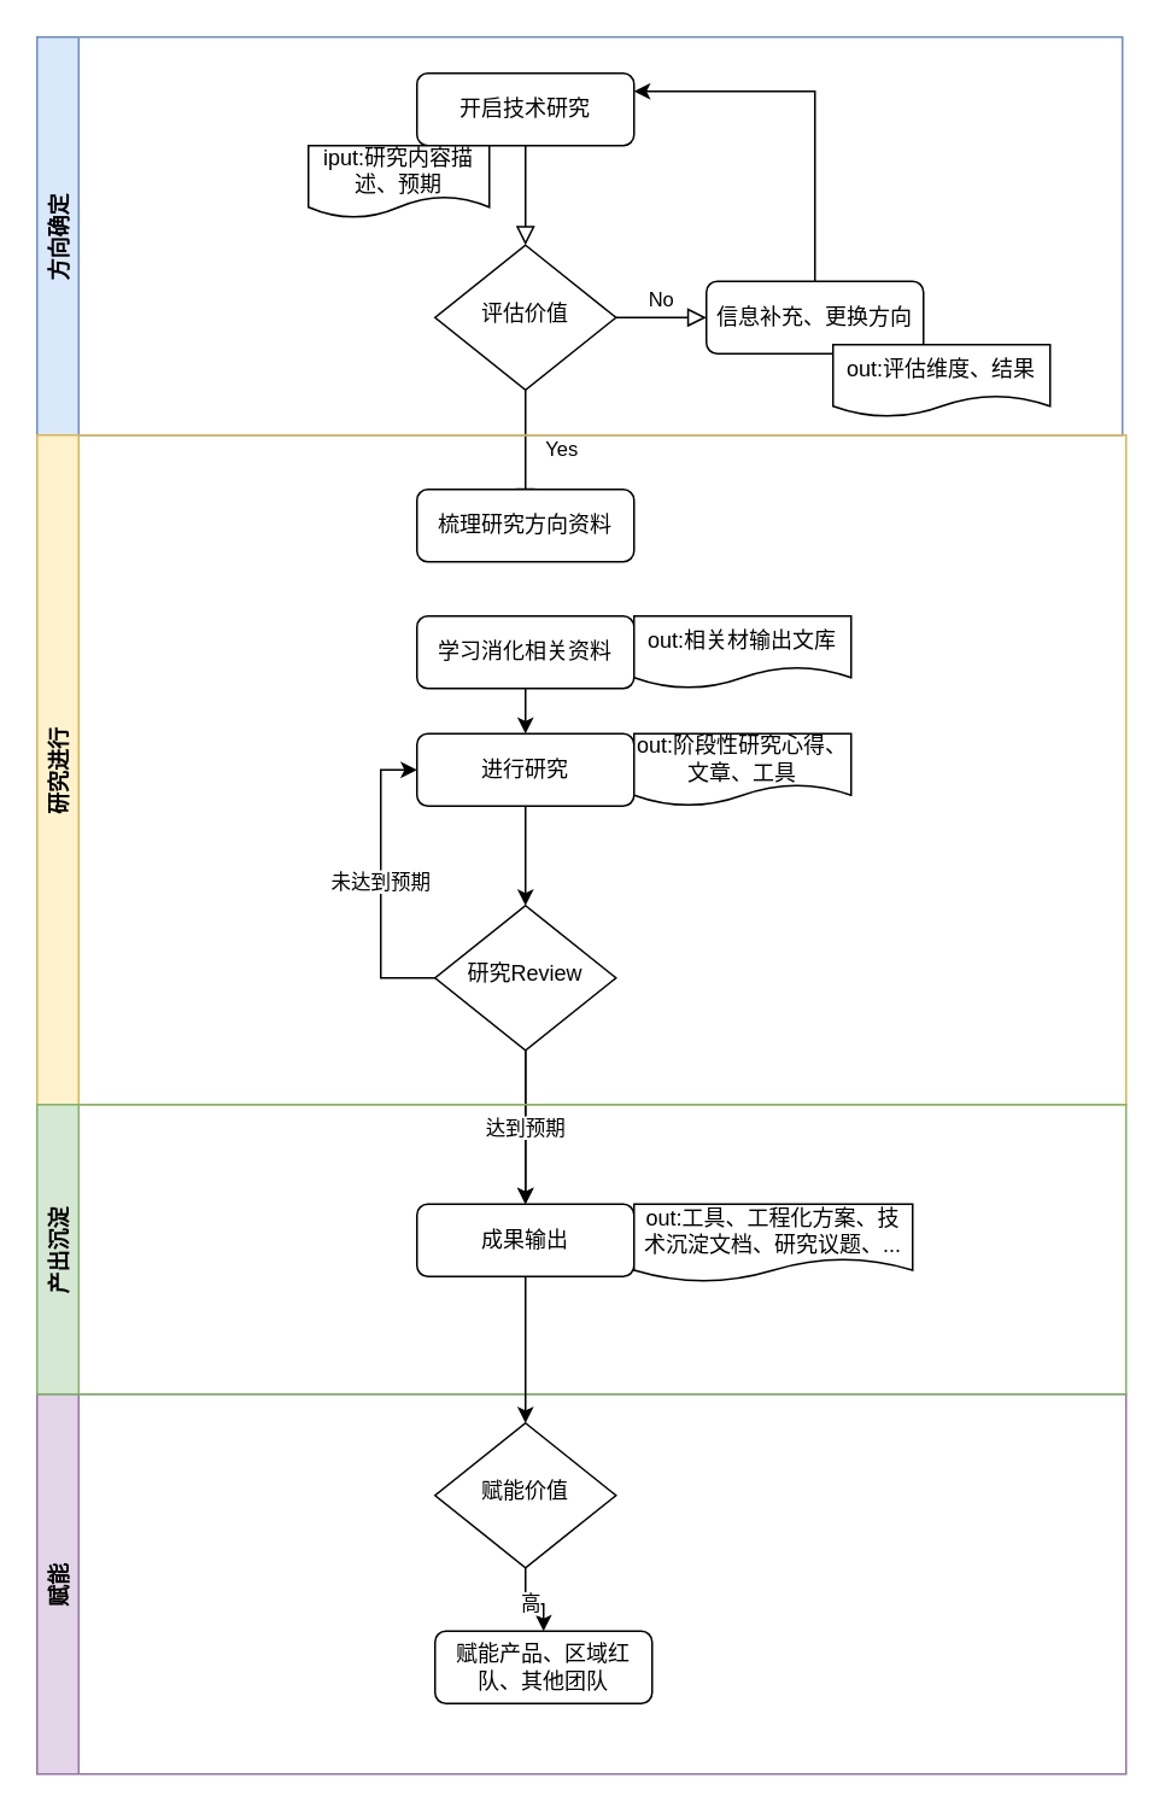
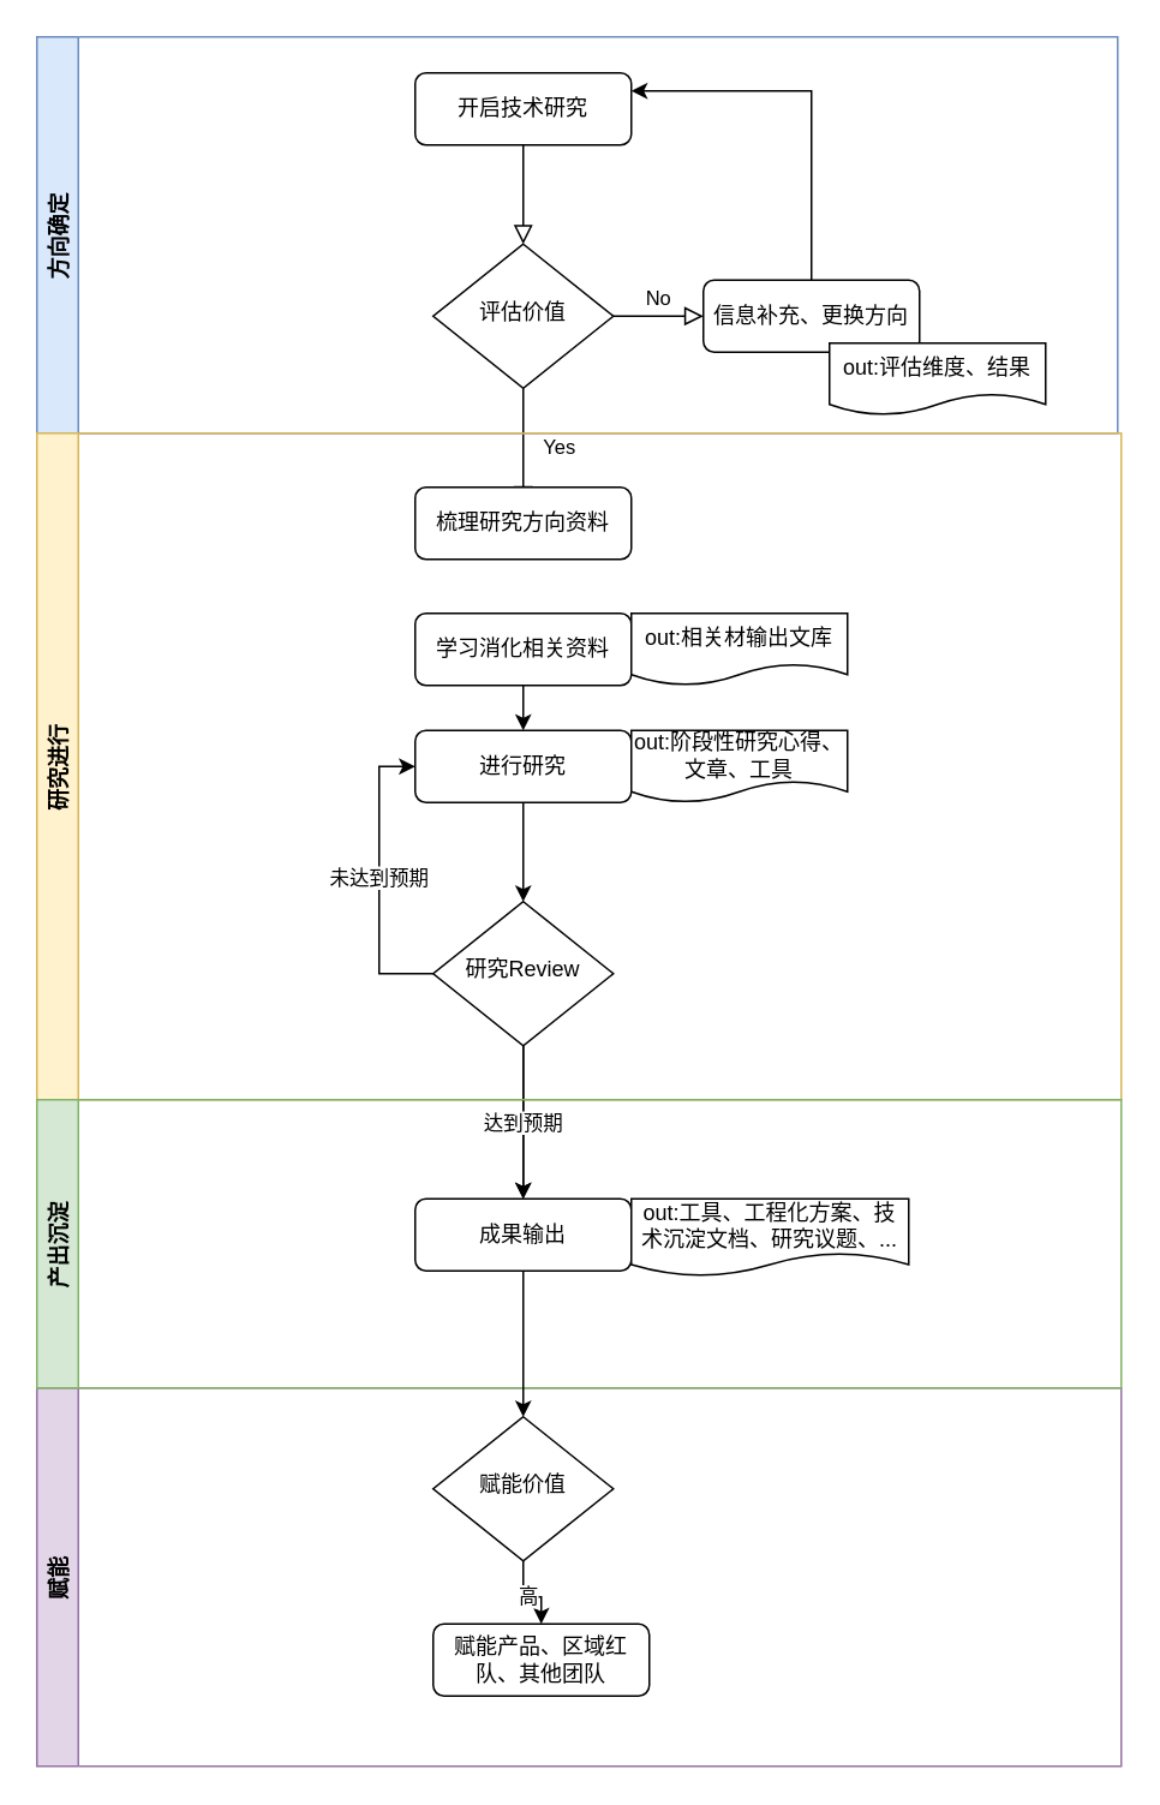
  <mxCell id="0" />
  <mxCell id="1" parent="0" />
  <mxCell id="2" value="" style="rounded=0;html=1;jettySize=auto;orthogonalLoop=1;fontSize=11;endArrow=block;endFill=0;endSize=8;strokeWidth=1;shadow=0;labelBackgroundColor=none;edgeStyle=orthogonalEdgeStyle;verticalAlign=middle;align=center;" parent="1" source="9" target="5" edge="1"><mxGeometry relative="1" as="geometry" /></mxCell>
  <mxCell id="3" value="Yes" style="rounded=0;html=1;jettySize=auto;orthogonalLoop=1;fontSize=11;endArrow=block;endFill=0;endSize=8;strokeWidth=1;shadow=0;labelBackgroundColor=none;edgeStyle=orthogonalEdgeStyle;verticalAlign=middle;align=center;" parent="1" source="5" edge="1"><mxGeometry y="20" relative="1" as="geometry"><mxPoint as="offset" /><mxPoint x="290" y="280" as="targetPoint" /></mxGeometry></mxCell>
  <mxCell id="4" value="No" style="edgeStyle=orthogonalEdgeStyle;rounded=0;html=1;jettySize=auto;orthogonalLoop=1;fontSize=11;endArrow=block;endFill=0;endSize=8;strokeWidth=1;shadow=0;labelBackgroundColor=none;verticalAlign=middle;align=center;" parent="1" source="5" target="7" edge="1"><mxGeometry y="10" relative="1" as="geometry"><mxPoint as="offset" /></mxGeometry></mxCell>
  <mxCell id="5" value="评估价值" style="rhombus;whiteSpace=wrap;html=1;shadow=0;fontFamily=Helvetica;fontSize=12;align=center;strokeWidth=1;spacing=6;spacingTop=-4;verticalAlign=middle;" parent="1" vertex="1"><mxGeometry x="240" y="135" width="100" height="80" as="geometry" /></mxCell>
  <mxCell id="6" style="edgeStyle=orthogonalEdgeStyle;rounded=0;orthogonalLoop=1;jettySize=auto;html=1;entryX=1;entryY=0.25;entryDx=0;entryDy=0;verticalAlign=middle;align=center;" parent="1" source="7" target="9" edge="1"><mxGeometry relative="1" as="geometry"><Array as="points"><mxPoint x="450" y="50" /></Array></mxGeometry></mxCell>
  <mxCell id="7" value="信息补充、更换方向" style="rounded=1;whiteSpace=wrap;html=1;fontSize=12;glass=0;strokeWidth=1;shadow=0;verticalAlign=middle;align=center;" parent="1" vertex="1"><mxGeometry x="390" y="155" width="120" height="40" as="geometry" /></mxCell>
  <mxCell id="8" value="方向确定" style="swimlane;horizontal=0;fillColor=#dae8fc;strokeColor=#6c8ebf;verticalAlign=middle;align=center;" parent="1" vertex="1"><mxGeometry x="20" y="20" width="600" height="220" as="geometry" /></mxCell>
  <mxCell id="9" value="开启技术研究" style="rounded=1;whiteSpace=wrap;html=1;fontSize=12;glass=0;strokeWidth=1;shadow=0;verticalAlign=middle;align=center;" parent="8" vertex="1"><mxGeometry x="210" y="20" width="120" height="40" as="geometry" /></mxCell>
- <mxCell id="10" value="iput:研究内容描述、预期" style="shape=document;whiteSpace=wrap;html=1;boundedLbl=1;verticalAlign=middle;align=center;" parent="8" vertex="1"><mxGeometry x="150" y="60" width="100" height="40" as="geometry" /></mxCell>
  <mxCell id="11" value="out:评估维度、结果" style="shape=document;whiteSpace=wrap;html=1;boundedLbl=1;verticalAlign=middle;align=center;" parent="8" vertex="1"><mxGeometry x="440" y="170" width="120" height="40" as="geometry" /></mxCell>
  <mxCell id="12" value="研究进行" style="swimlane;horizontal=0;fillColor=#fff2cc;strokeColor=#d6b656;verticalAlign=middle;align=center;" parent="1" vertex="1"><mxGeometry x="20" y="240" width="602" height="370" as="geometry" /></mxCell>
  <mxCell id="13" value="梳理研究方向资料" style="rounded=1;whiteSpace=wrap;html=1;fontSize=12;glass=0;strokeWidth=1;shadow=0;verticalAlign=middle;align=center;" parent="12" vertex="1"><mxGeometry x="210" y="30" width="120" height="40" as="geometry" /></mxCell>
  <mxCell id="14" value="" style="edgeStyle=orthogonalEdgeStyle;rounded=0;orthogonalLoop=1;jettySize=auto;html=1;verticalAlign=middle;align=center;" parent="12" source="15" target="17" edge="1"><mxGeometry relative="1" as="geometry" /></mxCell>
  <mxCell id="15" value="学习消化相关资料" style="rounded=1;whiteSpace=wrap;html=1;fontSize=12;glass=0;strokeWidth=1;shadow=0;verticalAlign=middle;align=center;" parent="12" vertex="1"><mxGeometry x="210" y="100" width="120" height="40" as="geometry" /></mxCell>
  <mxCell id="16" value="" style="edgeStyle=orthogonalEdgeStyle;rounded=0;orthogonalLoop=1;jettySize=auto;html=1;" edge="1" parent="12" source="17" target="19"><mxGeometry relative="1" as="geometry" /></mxCell>
  <mxCell id="17" value="进行研究" style="rounded=1;whiteSpace=wrap;html=1;fontSize=12;glass=0;strokeWidth=1;shadow=0;verticalAlign=middle;align=center;" parent="12" vertex="1"><mxGeometry x="210" y="165" width="120" height="40" as="geometry" /></mxCell>
  <mxCell id="18" value="未达到预期" style="edgeStyle=orthogonalEdgeStyle;rounded=0;orthogonalLoop=1;jettySize=auto;html=1;entryX=0;entryY=0.5;entryDx=0;entryDy=0;" edge="1" parent="12" source="19" target="17"><mxGeometry relative="1" as="geometry"><Array as="points"><mxPoint x="190" y="300" /><mxPoint x="190" y="185" /></Array></mxGeometry></mxCell>
  <mxCell id="19" value="研究Review" style="rhombus;whiteSpace=wrap;html=1;shadow=0;fontFamily=Helvetica;fontSize=12;align=center;strokeWidth=1;spacing=6;spacingTop=-4;verticalAlign=middle;" parent="12" vertex="1"><mxGeometry x="220" y="260" width="100" height="80" as="geometry" /></mxCell>
  <mxCell id="20" value="out:相关材输出文库" style="shape=document;whiteSpace=wrap;html=1;boundedLbl=1;verticalAlign=middle;align=center;" vertex="1" parent="12"><mxGeometry x="330" y="100" width="120" height="40" as="geometry" /></mxCell>
  <mxCell id="21" value="out:阶段性研究心得、文章、工具" style="shape=document;whiteSpace=wrap;html=1;boundedLbl=1;verticalAlign=middle;align=center;" vertex="1" parent="12"><mxGeometry x="330" y="165" width="120" height="40" as="geometry" /></mxCell>
  <mxCell id="22" value="赋能" style="swimlane;horizontal=0;align=center;verticalAlign=middle;fillColor=#e1d5e7;strokeColor=#9673a6;" parent="1" vertex="1"><mxGeometry x="20" y="770" width="602" height="210" as="geometry" /></mxCell>
  <mxCell id="23" value="高" style="edgeStyle=orthogonalEdgeStyle;rounded=0;orthogonalLoop=1;jettySize=auto;html=1;" edge="1" parent="22" source="24" target="25"><mxGeometry relative="1" as="geometry" /></mxCell>
  <mxCell id="24" value="赋能价值" style="rhombus;whiteSpace=wrap;html=1;shadow=0;fontFamily=Helvetica;fontSize=12;align=center;strokeWidth=1;spacing=6;spacingTop=-4;verticalAlign=middle;" vertex="1" parent="22"><mxGeometry x="220" y="16" width="100" height="80" as="geometry" /></mxCell>
  <mxCell id="25" value="赋能产品、区域红队、其他团队" style="rounded=1;whiteSpace=wrap;html=1;fontSize=12;glass=0;strokeWidth=1;shadow=0;verticalAlign=middle;align=center;" vertex="1" parent="22"><mxGeometry x="220" y="131" width="120" height="40" as="geometry" /></mxCell>
  <mxCell id="26" value="" style="edgeStyle=orthogonalEdgeStyle;rounded=0;orthogonalLoop=1;jettySize=auto;html=1;" edge="1" parent="1" source="19" target="29"><mxGeometry relative="1" as="geometry" /></mxCell>
  <mxCell id="27" value="达到预期" style="edgeStyle=orthogonalEdgeStyle;rounded=0;orthogonalLoop=1;jettySize=auto;html=1;" edge="1" parent="1" source="19" target="29"><mxGeometry relative="1" as="geometry" /></mxCell>
  <mxCell id="28" value="产出沉淀" style="swimlane;horizontal=0;align=center;verticalAlign=middle;fillColor=#d5e8d4;strokeColor=#82b366;" parent="1" vertex="1"><mxGeometry x="20" y="610" width="602" height="160" as="geometry" /></mxCell>
  <mxCell id="29" value="成果输出" style="rounded=1;whiteSpace=wrap;html=1;fontSize=12;glass=0;strokeWidth=1;shadow=0;verticalAlign=middle;align=center;" parent="28" vertex="1"><mxGeometry x="210" y="55" width="120" height="40" as="geometry" /></mxCell>
  <mxCell id="30" value="out:工具、工程化方案、技术沉淀文档、研究议题、..." style="shape=document;whiteSpace=wrap;html=1;boundedLbl=1;" vertex="1" parent="28"><mxGeometry x="330" y="55" width="154" height="43" as="geometry" /></mxCell>
  <mxCell id="31" value="" style="edgeStyle=orthogonalEdgeStyle;rounded=0;orthogonalLoop=1;jettySize=auto;html=1;" edge="1" parent="1" source="29" target="24"><mxGeometry relative="1" as="geometry" /></mxCell>
